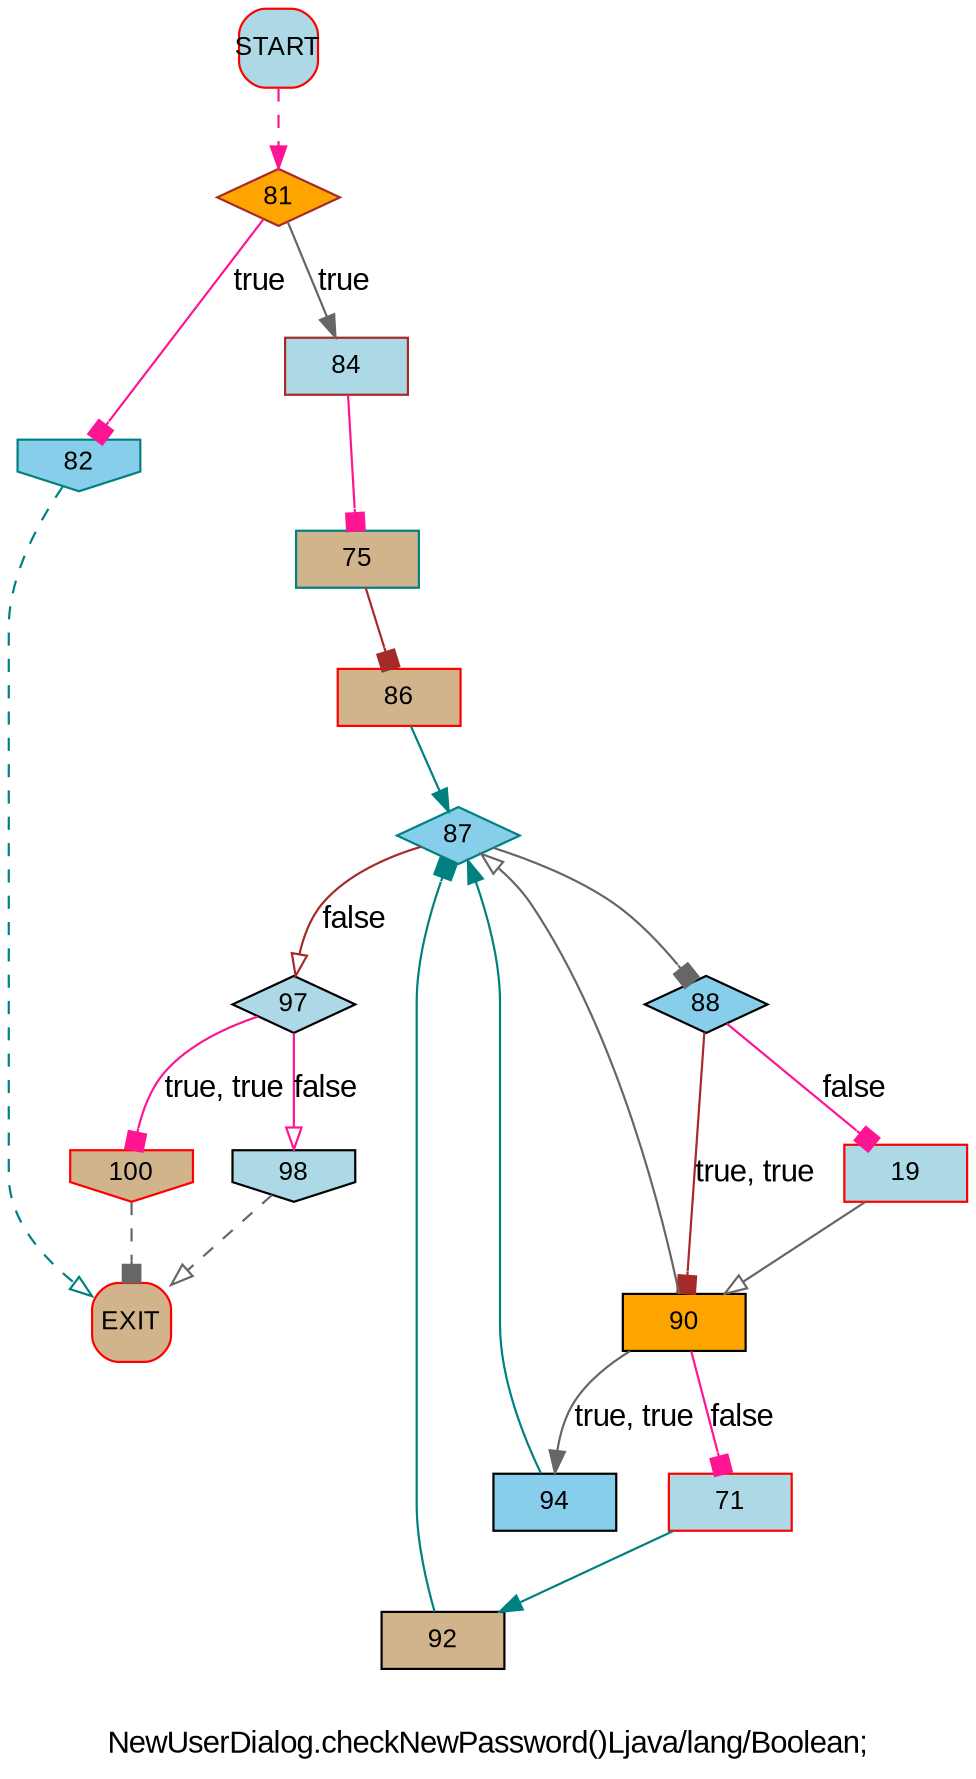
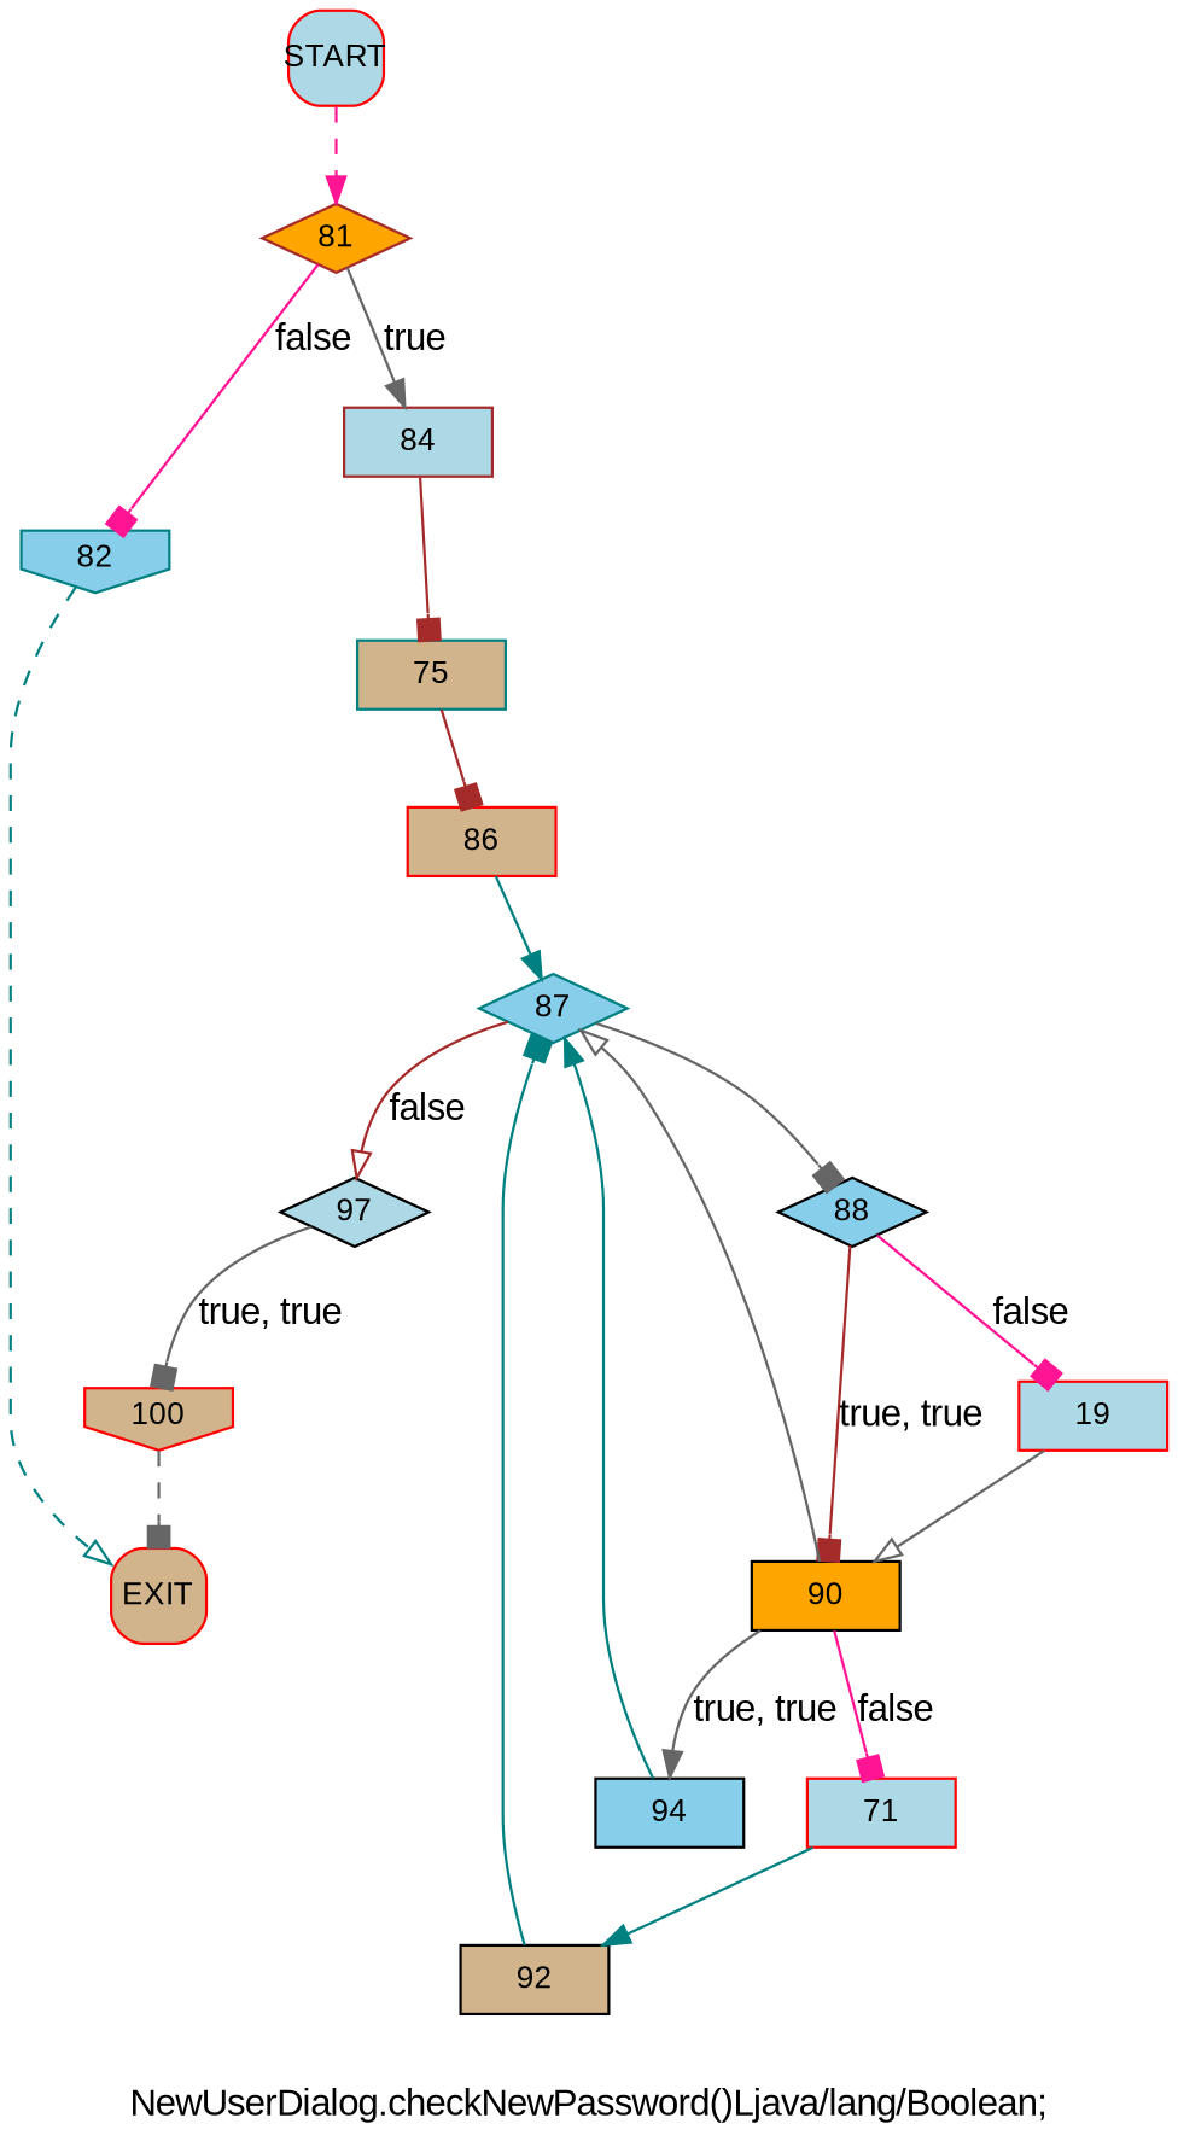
  digraph {
    fontname="Liberation Sans"
    label="NewUserDialog.checkNewPassword()Ljava/lang/Boolean;"
    node [color=red fillcolor=lightblue fixedsize=true fontname="Liberation Sans" fontsize=12 shape=box style=filled]
    edge [arrowhead=box color=gray40 fontname="Liberation Sans" style=solid]
    n1 [color=brown fillcolor=orange height=0.36 label=81 shape=diamond width=0.78]
    n2 [color=teal fillcolor=skyblue height=0.36 label=82 shape=invhouse width=0.78]
    n3 [color=brown height=0.36 label=84 width=0.78]
    n4 [fillcolor=tan height=0.5 label=EXIT style="filled, rounded" width=0.5]
    n5 [color=teal fillcolor=tan height=0.36 label=75 width=0.78]
    n6 [fillcolor=tan height=0.36 label=86 width=0.78]
    n7 [color=teal fillcolor=skyblue height=0.36 label=87 shape=diamond width=0.78]
    n8 [color=black fillcolor=skyblue height=0.36 label=88 shape=diamond width=0.78]
    n9 [color=black height=0.36 label=97 shape=diamond width=0.78]
    n10 [height=0.36 label=19 width=0.78]
    n11 [color=black fillcolor=orange height=0.36 label=90 width=0.78]
-   n12 [color=black height=0.36 label=98 shape=invhouse width=0.78]
    n13 [fillcolor=tan height=0.36 label=100 shape=invhouse width=0.78]
    n14 [height=0.36 label=71 width=0.78]
    n15 [color=black fillcolor=skyblue height=0.36 label=94 width=0.78]
    n16 [color=black fillcolor=tan height=0.36 label=92 width=0.78]
    n17 [height=0.5 label=START style="filled, rounded" width=0.5]
-   n1 -> n2 [color=deeppink label=true]
+   n1 -> n2 [color=deeppink label=false]
    n1 -> n3 [arrowhead=normal label=true]
    n2 -> n4 [arrowhead=onormal color=teal style=dashed]
-   n3 -> n5 [color=deeppink]
+   n3 -> n5 [color=brown]
    n5 -> n6 [color=brown]
    n6 -> n7 [arrowhead=normal color=teal]
    n7 -> n8
    n7 -> n9 [arrowhead=onormal color=brown label=false]
    n8 -> n10 [color=deeppink label=false]
    n8 -> n11 [color=brown label="true, true"]
-   n9 -> n12 [arrowhead=onormal color=deeppink label=false]
-   n9 -> n13 [color=deeppink label="true, true"]
+   n9 -> n13 [label="true, true"]
    n10 -> n11 [arrowhead=onormal]
    n11 -> n7 [arrowhead=onormal]
    n11 -> n14 [color=deeppink label=false]
    n11 -> n15 [arrowhead=normal label="true, true"]
-   n12 -> n4 [arrowhead=onormal style=dashed]
    n13 -> n4 [style=dashed]
    n14 -> n16 [arrowhead=normal color=teal]
    n15 -> n7 [arrowhead=normal color=teal]
    n16 -> n7 [color=teal]
    n17 -> n1 [arrowhead=normal color=deeppink style=dashed]
  }
